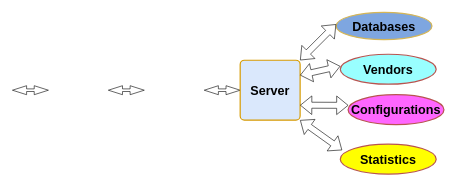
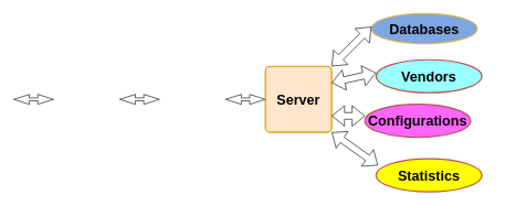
  <mxCell id="0" />
  <mxCell id="1" parent="0" />
  <mxCell id="2" value="" style="html=1;shadow=0;dashed=0;align=center;verticalAlign=middle;shape=mxgraph.arrows2.twoWayArrow;dy=0.71;dx=23.63;fontSize=21;" parent="1" vertex="1"><mxGeometry x="20" y="142.5" width="60" height="15" as="geometry" /></mxCell>
  <mxCell id="3" value="" style="html=1;shadow=0;dashed=0;align=center;verticalAlign=middle;shape=mxgraph.arrows2.twoWayArrow;dy=0.71;dx=23.63;fontSize=21;" parent="1" vertex="1"><mxGeometry x="180" y="142.5" width="60" height="15" as="geometry" /></mxCell>
  <mxCell id="4" value="" style="html=1;shadow=0;dashed=0;align=center;verticalAlign=middle;shape=mxgraph.arrows2.twoWayArrow;dy=0.71;dx=23.63;fontSize=21;" parent="1" vertex="1"><mxGeometry x="340" y="142.5" width="60" height="15" as="geometry" /></mxCell>
- <mxCell id="5" value="&lt;b&gt;Server&lt;/b&gt;" style="rounded=1;whiteSpace=wrap;html=1;absoluteArcSize=1;arcSize=14;strokeWidth=2;fontSize=21;fillColor=#dae8fc;strokeColor=#d79b00;" parent="1" vertex="1"><mxGeometry x="400" y="100" width="100" height="100" as="geometry" /></mxCell>
+ <mxCell id="5" value="&lt;b&gt;Server&lt;/b&gt;" style="rounded=1;whiteSpace=wrap;html=1;absoluteArcSize=1;arcSize=14;strokeWidth=2;fontSize=21;fillColor=#ffe6cc;strokeColor=#d79b00;" parent="1" vertex="1"><mxGeometry x="400" y="100" width="100" height="100" as="geometry" /></mxCell>
  <mxCell id="6" value="&lt;b&gt;Vendors&lt;/b&gt;" style="strokeWidth=2;html=1;shape=mxgraph.flowchart.start_1;whiteSpace=wrap;fontSize=21;fillColor=#99FFFF;strokeColor=#b85450;" parent="1" vertex="1"><mxGeometry x="567" y="90" width="160" height="50" as="geometry" /></mxCell>
  <mxCell id="7" value="&lt;b&gt;Databases&lt;/b&gt;" style="strokeWidth=2;html=1;shape=mxgraph.flowchart.start_1;whiteSpace=wrap;fontSize=21;fillColor=#7EA6E0;strokeColor=#d6b656;" parent="1" vertex="1"><mxGeometry x="560" y="20" width="160" height="45.63" as="geometry" /></mxCell>
  <mxCell id="8" value="&lt;b&gt;Statistics&lt;/b&gt;" style="strokeWidth=2;html=1;shape=mxgraph.flowchart.start_1;whiteSpace=wrap;fontSize=21;fillColor=#FFFF00;strokeColor=#b85450;" vertex="1" parent="1"><mxGeometry x="567" y="240" width="160" height="50" as="geometry" /></mxCell>
- <mxCell id="9" value="&lt;b&gt;Configurations&lt;/b&gt;" style="strokeWidth=2;html=1;shape=mxgraph.flowchart.start_1;whiteSpace=wrap;fontSize=21;fillColor=#FF66FF;strokeColor=#b85450;" vertex="1" parent="1"><mxGeometry x="580" y="157.5" width="160" height="50" as="geometry" /></mxCell>
+ <mxCell id="9" value="&lt;b&gt;Configurations&lt;/b&gt;" style="strokeWidth=2;html=1;shape=mxgraph.flowchart.start_1;whiteSpace=wrap;fontSize=21;fillColor=#FF66FF;strokeColor=#b85450;" vertex="1" parent="1"><mxGeometry x="550" y="157.5" width="160" height="50" as="geometry" /></mxCell>
  <mxCell id="10" value="" style="shape=flexArrow;endArrow=classic;startArrow=classic;html=1;rounded=0;" edge="1" parent="1"><mxGeometry width="100" height="100" relative="1" as="geometry"><mxPoint x="500" y="100" as="sourcePoint" /><mxPoint x="560" y="40" as="targetPoint" /></mxGeometry></mxCell>
  <mxCell id="11" value="" style="shape=flexArrow;endArrow=classic;startArrow=classic;html=1;rounded=0;exitX=1;exitY=0.75;exitDx=0;exitDy=0;entryX=0.003;entryY=0.355;entryDx=0;entryDy=0;entryPerimeter=0;" edge="1" parent="1" source="5" target="9"><mxGeometry width="100" height="100" relative="1" as="geometry"><mxPoint x="507" y="240" as="sourcePoint" /><mxPoint x="567" y="180" as="targetPoint" /></mxGeometry></mxCell>
  <mxCell id="12" value="" style="shape=flexArrow;endArrow=classic;startArrow=classic;html=1;rounded=0;exitX=1;exitY=1;exitDx=0;exitDy=0;" edge="1" parent="1" source="5"><mxGeometry width="100" height="100" relative="1" as="geometry"><mxPoint x="500" y="310" as="sourcePoint" /><mxPoint x="570" y="250" as="targetPoint" /></mxGeometry></mxCell>
  <mxCell id="13" value="" style="shape=flexArrow;endArrow=classic;startArrow=classic;html=1;rounded=0;exitX=1;exitY=0.25;exitDx=0;exitDy=0;" edge="1" parent="1" source="5"><mxGeometry width="100" height="100" relative="1" as="geometry"><mxPoint x="507" y="170" as="sourcePoint" /><mxPoint x="567" y="110" as="targetPoint" /></mxGeometry></mxCell>
